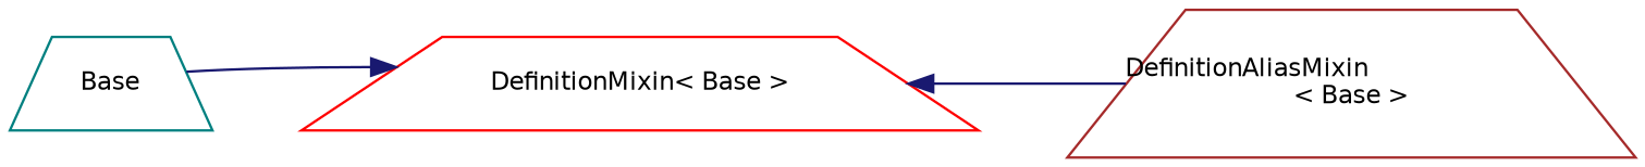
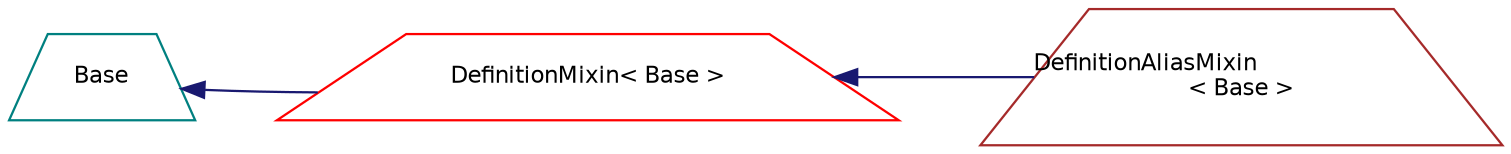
  digraph {
    rankdir=LR
    node [fillcolor=white fontname=Helvetica fontsize=10 shape=trapezium style=filled]
    edge [color=midnightblue dir=back fontname=Helvetica fontsize=10 labelfontname=Helvetica labelfontsize=10 style=solid]
    n1 [color=teal height=0.2 label=Base width=0.4]
    n2 [color=red height=0.2 label="DefinitionMixin\< Base \>" width=0.4]
    n3 [color=brown height=0.2 label="DefinitionAliasMixin\l\< Base \>" width=0.4]
-   n2 -> n1
+   n1 -> n2
    n2 -> n3
  }
